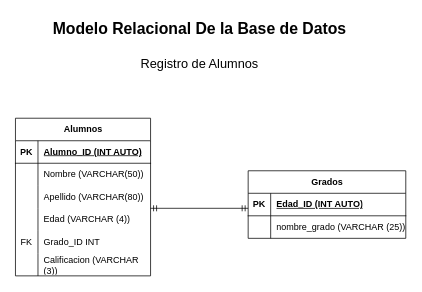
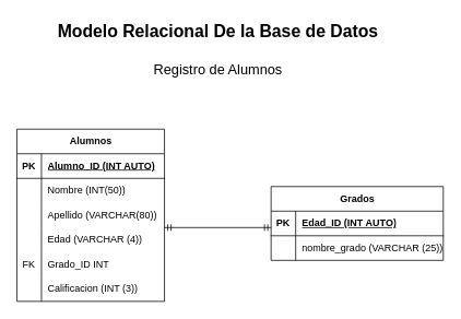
  <mxCell id="0" />
  <mxCell id="1" parent="0" />
  <mxCell id="2" value="Alumnos" style="shape=table;startSize=30;container=1;collapsible=1;childLayout=tableLayout;fixedRows=1;rowLines=0;fontStyle=1;align=center;resizeLast=1;html=1;" vertex="1" parent="1"><mxGeometry x="20" y="157" width="180" height="210" as="geometry" /></mxCell>
  <mxCell id="3" value="" style="shape=tableRow;horizontal=0;startSize=0;swimlaneHead=0;swimlaneBody=0;fillColor=none;collapsible=0;dropTarget=0;points=[[0,0.5],[1,0.5]];portConstraint=eastwest;top=0;left=0;right=0;bottom=1;" vertex="1" parent="2"><mxGeometry y="30" width="180" height="30" as="geometry" /></mxCell>
  <mxCell id="4" value="PK" style="shape=partialRectangle;connectable=0;fillColor=none;top=0;left=0;bottom=0;right=0;fontStyle=1;overflow=hidden;whiteSpace=wrap;html=1;" vertex="1" parent="3"><mxGeometry width="30" height="30" as="geometry"><mxRectangle width="30" height="30" as="alternateBounds" /></mxGeometry></mxCell>
  <mxCell id="5" value="Alumno_ID (INT AUTO)" style="shape=partialRectangle;connectable=0;fillColor=none;top=0;left=0;bottom=0;right=0;align=left;spacingLeft=6;fontStyle=5;overflow=hidden;whiteSpace=wrap;html=1;" vertex="1" parent="3"><mxGeometry x="30" width="150" height="30" as="geometry"><mxRectangle width="150" height="30" as="alternateBounds" /></mxGeometry></mxCell>
  <mxCell id="6" value="" style="shape=tableRow;horizontal=0;startSize=0;swimlaneHead=0;swimlaneBody=0;fillColor=none;collapsible=0;dropTarget=0;points=[[0,0.5],[1,0.5]];portConstraint=eastwest;top=0;left=0;right=0;bottom=0;" vertex="1" parent="2"><mxGeometry y="60" width="180" height="30" as="geometry" /></mxCell>
  <mxCell id="7" value="" style="shape=partialRectangle;connectable=0;fillColor=none;top=0;left=0;bottom=0;right=0;editable=1;overflow=hidden;whiteSpace=wrap;html=1;" vertex="1" parent="6"><mxGeometry width="30" height="30" as="geometry"><mxRectangle width="30" height="30" as="alternateBounds" /></mxGeometry></mxCell>
- <mxCell id="8" value="Nombre (VARCHAR(50))" style="shape=partialRectangle;connectable=0;fillColor=none;top=0;left=0;bottom=0;right=0;align=left;spacingLeft=6;overflow=hidden;whiteSpace=wrap;html=1;" vertex="1" parent="6"><mxGeometry x="30" width="150" height="30" as="geometry"><mxRectangle width="150" height="30" as="alternateBounds" /></mxGeometry></mxCell>
+ <mxCell id="8" value="Nombre (INT(50))" style="shape=partialRectangle;connectable=0;fillColor=none;top=0;left=0;bottom=0;right=0;align=left;spacingLeft=6;overflow=hidden;whiteSpace=wrap;html=1;" vertex="1" parent="6"><mxGeometry x="30" width="150" height="30" as="geometry"><mxRectangle width="150" height="30" as="alternateBounds" /></mxGeometry></mxCell>
  <mxCell id="9" value="" style="shape=tableRow;horizontal=0;startSize=0;swimlaneHead=0;swimlaneBody=0;fillColor=none;collapsible=0;dropTarget=0;points=[[0,0.5],[1,0.5]];portConstraint=eastwest;top=0;left=0;right=0;bottom=0;" vertex="1" parent="2"><mxGeometry y="90" width="180" height="30" as="geometry" /></mxCell>
  <mxCell id="10" value="" style="shape=partialRectangle;connectable=0;fillColor=none;top=0;left=0;bottom=0;right=0;editable=1;overflow=hidden;whiteSpace=wrap;html=1;" vertex="1" parent="9"><mxGeometry width="30" height="30" as="geometry"><mxRectangle width="30" height="30" as="alternateBounds" /></mxGeometry></mxCell>
  <mxCell id="11" value="Apellido (VARCHAR(80))" style="shape=partialRectangle;connectable=0;fillColor=none;top=0;left=0;bottom=0;right=0;align=left;spacingLeft=6;overflow=hidden;whiteSpace=wrap;html=1;" vertex="1" parent="9"><mxGeometry x="30" width="150" height="30" as="geometry"><mxRectangle width="150" height="30" as="alternateBounds" /></mxGeometry></mxCell>
  <mxCell id="12" value="" style="shape=tableRow;horizontal=0;startSize=0;swimlaneHead=0;swimlaneBody=0;fillColor=none;collapsible=0;dropTarget=0;points=[[0,0.5],[1,0.5]];portConstraint=eastwest;top=0;left=0;right=0;bottom=0;" vertex="1" parent="2"><mxGeometry y="120" width="180" height="30" as="geometry" /></mxCell>
  <mxCell id="13" value="" style="shape=partialRectangle;connectable=0;fillColor=none;top=0;left=0;bottom=0;right=0;editable=1;overflow=hidden;whiteSpace=wrap;html=1;" vertex="1" parent="12"><mxGeometry width="30" height="30" as="geometry"><mxRectangle width="30" height="30" as="alternateBounds" /></mxGeometry></mxCell>
  <mxCell id="14" value="Edad (VARCHAR (4))" style="shape=partialRectangle;connectable=0;fillColor=none;top=0;left=0;bottom=0;right=0;align=left;spacingLeft=6;overflow=hidden;whiteSpace=wrap;html=1;" vertex="1" parent="12"><mxGeometry x="30" width="150" height="30" as="geometry"><mxRectangle width="150" height="30" as="alternateBounds" /></mxGeometry></mxCell>
  <mxCell id="15" value="" style="shape=tableRow;horizontal=0;startSize=0;swimlaneHead=0;swimlaneBody=0;fillColor=none;collapsible=0;dropTarget=0;points=[[0,0.5],[1,0.5]];portConstraint=eastwest;top=0;left=0;right=0;bottom=0;" vertex="1" parent="2"><mxGeometry y="150" width="180" height="30" as="geometry" /></mxCell>
  <mxCell id="16" value="FK" style="shape=partialRectangle;connectable=0;fillColor=none;top=0;left=0;bottom=0;right=0;editable=1;overflow=hidden;whiteSpace=wrap;html=1;" vertex="1" parent="15"><mxGeometry width="30" height="30" as="geometry"><mxRectangle width="30" height="30" as="alternateBounds" /></mxGeometry></mxCell>
  <mxCell id="17" value="Grado_ID INT" style="shape=partialRectangle;connectable=0;fillColor=none;top=0;left=0;bottom=0;right=0;align=left;spacingLeft=6;overflow=hidden;whiteSpace=wrap;html=1;" vertex="1" parent="15"><mxGeometry x="30" width="150" height="30" as="geometry"><mxRectangle width="150" height="30" as="alternateBounds" /></mxGeometry></mxCell>
  <mxCell id="18" value="" style="shape=tableRow;horizontal=0;startSize=0;swimlaneHead=0;swimlaneBody=0;fillColor=none;collapsible=0;dropTarget=0;points=[[0,0.5],[1,0.5]];portConstraint=eastwest;top=0;left=0;right=0;bottom=0;" vertex="1" parent="2"><mxGeometry y="180" width="180" height="30" as="geometry" /></mxCell>
  <mxCell id="19" value="" style="shape=partialRectangle;connectable=0;fillColor=none;top=0;left=0;bottom=0;right=0;editable=1;overflow=hidden;whiteSpace=wrap;html=1;" vertex="1" parent="18"><mxGeometry width="30" height="30" as="geometry"><mxRectangle width="30" height="30" as="alternateBounds" /></mxGeometry></mxCell>
- <mxCell id="20" value="Calificacion (VARCHAR (3))" style="shape=partialRectangle;connectable=0;fillColor=none;top=0;left=0;bottom=0;right=0;align=left;spacingLeft=6;overflow=hidden;whiteSpace=wrap;html=1;" vertex="1" parent="18"><mxGeometry x="30" width="150" height="30" as="geometry"><mxRectangle width="150" height="30" as="alternateBounds" /></mxGeometry></mxCell>
+ <mxCell id="20" value="Calificacion (INT (3))" style="shape=partialRectangle;connectable=0;fillColor=none;top=0;left=0;bottom=0;right=0;align=left;spacingLeft=6;overflow=hidden;whiteSpace=wrap;html=1;" vertex="1" parent="18"><mxGeometry x="30" width="150" height="30" as="geometry"><mxRectangle width="150" height="30" as="alternateBounds" /></mxGeometry></mxCell>
  <mxCell id="21" value="Grados" style="shape=table;startSize=30;container=1;collapsible=1;childLayout=tableLayout;fixedRows=1;rowLines=0;fontStyle=1;align=center;resizeLast=1;html=1;" vertex="1" parent="1"><mxGeometry x="330" y="227" width="210" height="90" as="geometry" /></mxCell>
  <mxCell id="22" value="" style="shape=tableRow;horizontal=0;startSize=0;swimlaneHead=0;swimlaneBody=0;fillColor=none;collapsible=0;dropTarget=0;points=[[0,0.5],[1,0.5]];portConstraint=eastwest;top=0;left=0;right=0;bottom=1;" vertex="1" parent="21"><mxGeometry y="30" width="210" height="30" as="geometry" /></mxCell>
  <mxCell id="23" value="PK" style="shape=partialRectangle;connectable=0;fillColor=none;top=0;left=0;bottom=0;right=0;fontStyle=1;overflow=hidden;whiteSpace=wrap;html=1;" vertex="1" parent="22"><mxGeometry width="30" height="30" as="geometry"><mxRectangle width="30" height="30" as="alternateBounds" /></mxGeometry></mxCell>
  <mxCell id="24" value="Edad_ID (INT AUTO)" style="shape=partialRectangle;connectable=0;fillColor=none;top=0;left=0;bottom=0;right=0;align=left;spacingLeft=6;fontStyle=5;overflow=hidden;whiteSpace=wrap;html=1;" vertex="1" parent="22"><mxGeometry x="30" width="180" height="30" as="geometry"><mxRectangle width="180" height="30" as="alternateBounds" /></mxGeometry></mxCell>
  <mxCell id="25" value="" style="shape=tableRow;horizontal=0;startSize=0;swimlaneHead=0;swimlaneBody=0;fillColor=none;collapsible=0;dropTarget=0;points=[[0,0.5],[1,0.5]];portConstraint=eastwest;top=0;left=0;right=0;bottom=0;" vertex="1" parent="21"><mxGeometry y="60" width="210" height="30" as="geometry" /></mxCell>
  <mxCell id="26" value="" style="shape=partialRectangle;connectable=0;fillColor=none;top=0;left=0;bottom=0;right=0;editable=1;overflow=hidden;whiteSpace=wrap;html=1;" vertex="1" parent="25"><mxGeometry width="30" height="30" as="geometry"><mxRectangle width="30" height="30" as="alternateBounds" /></mxGeometry></mxCell>
  <mxCell id="27" value="nombre_grado (VARCHAR (25))" style="shape=partialRectangle;connectable=0;fillColor=none;top=0;left=0;bottom=0;right=0;align=left;spacingLeft=6;overflow=hidden;whiteSpace=wrap;html=1;" vertex="1" parent="25"><mxGeometry x="30" width="180" height="30" as="geometry"><mxRectangle width="180" height="30" as="alternateBounds" /></mxGeometry></mxCell>
  <mxCell id="28" value="" style="fontSize=12;html=1;endArrow=ERmandOne;startArrow=ERmandOne;rounded=0;" edge="1" parent="1"><mxGeometry width="100" height="100" relative="1" as="geometry"><mxPoint x="200" y="277" as="sourcePoint" /><mxPoint x="330" y="277" as="targetPoint" /></mxGeometry></mxCell>
  <mxCell id="29" value="&lt;b style=&quot;font-size: 21px;&quot;&gt;&lt;font style=&quot;font-size: 21px;&quot;&gt;Modelo Relacional De la Base de Datos&lt;/font&gt;&lt;/b&gt;&lt;div style=&quot;font-size: 21px;&quot;&gt;&lt;br&gt;&lt;/div&gt;" style="text;html=1;align=center;verticalAlign=middle;resizable=0;points=[];autosize=1;strokeColor=none;fillColor=none;" vertex="1" parent="1"><mxGeometry x="60" y="20" width="410" height="60" as="geometry" /></mxCell>
  <mxCell id="30" value="&lt;font style=&quot;font-size: 17px;&quot;&gt;Registro de Alumnos&lt;/font&gt;" style="text;html=1;align=center;verticalAlign=middle;resizable=0;points=[];autosize=1;strokeColor=none;fillColor=none;" vertex="1" parent="1"><mxGeometry x="175" y="70" width="180" height="30" as="geometry" /></mxCell>
